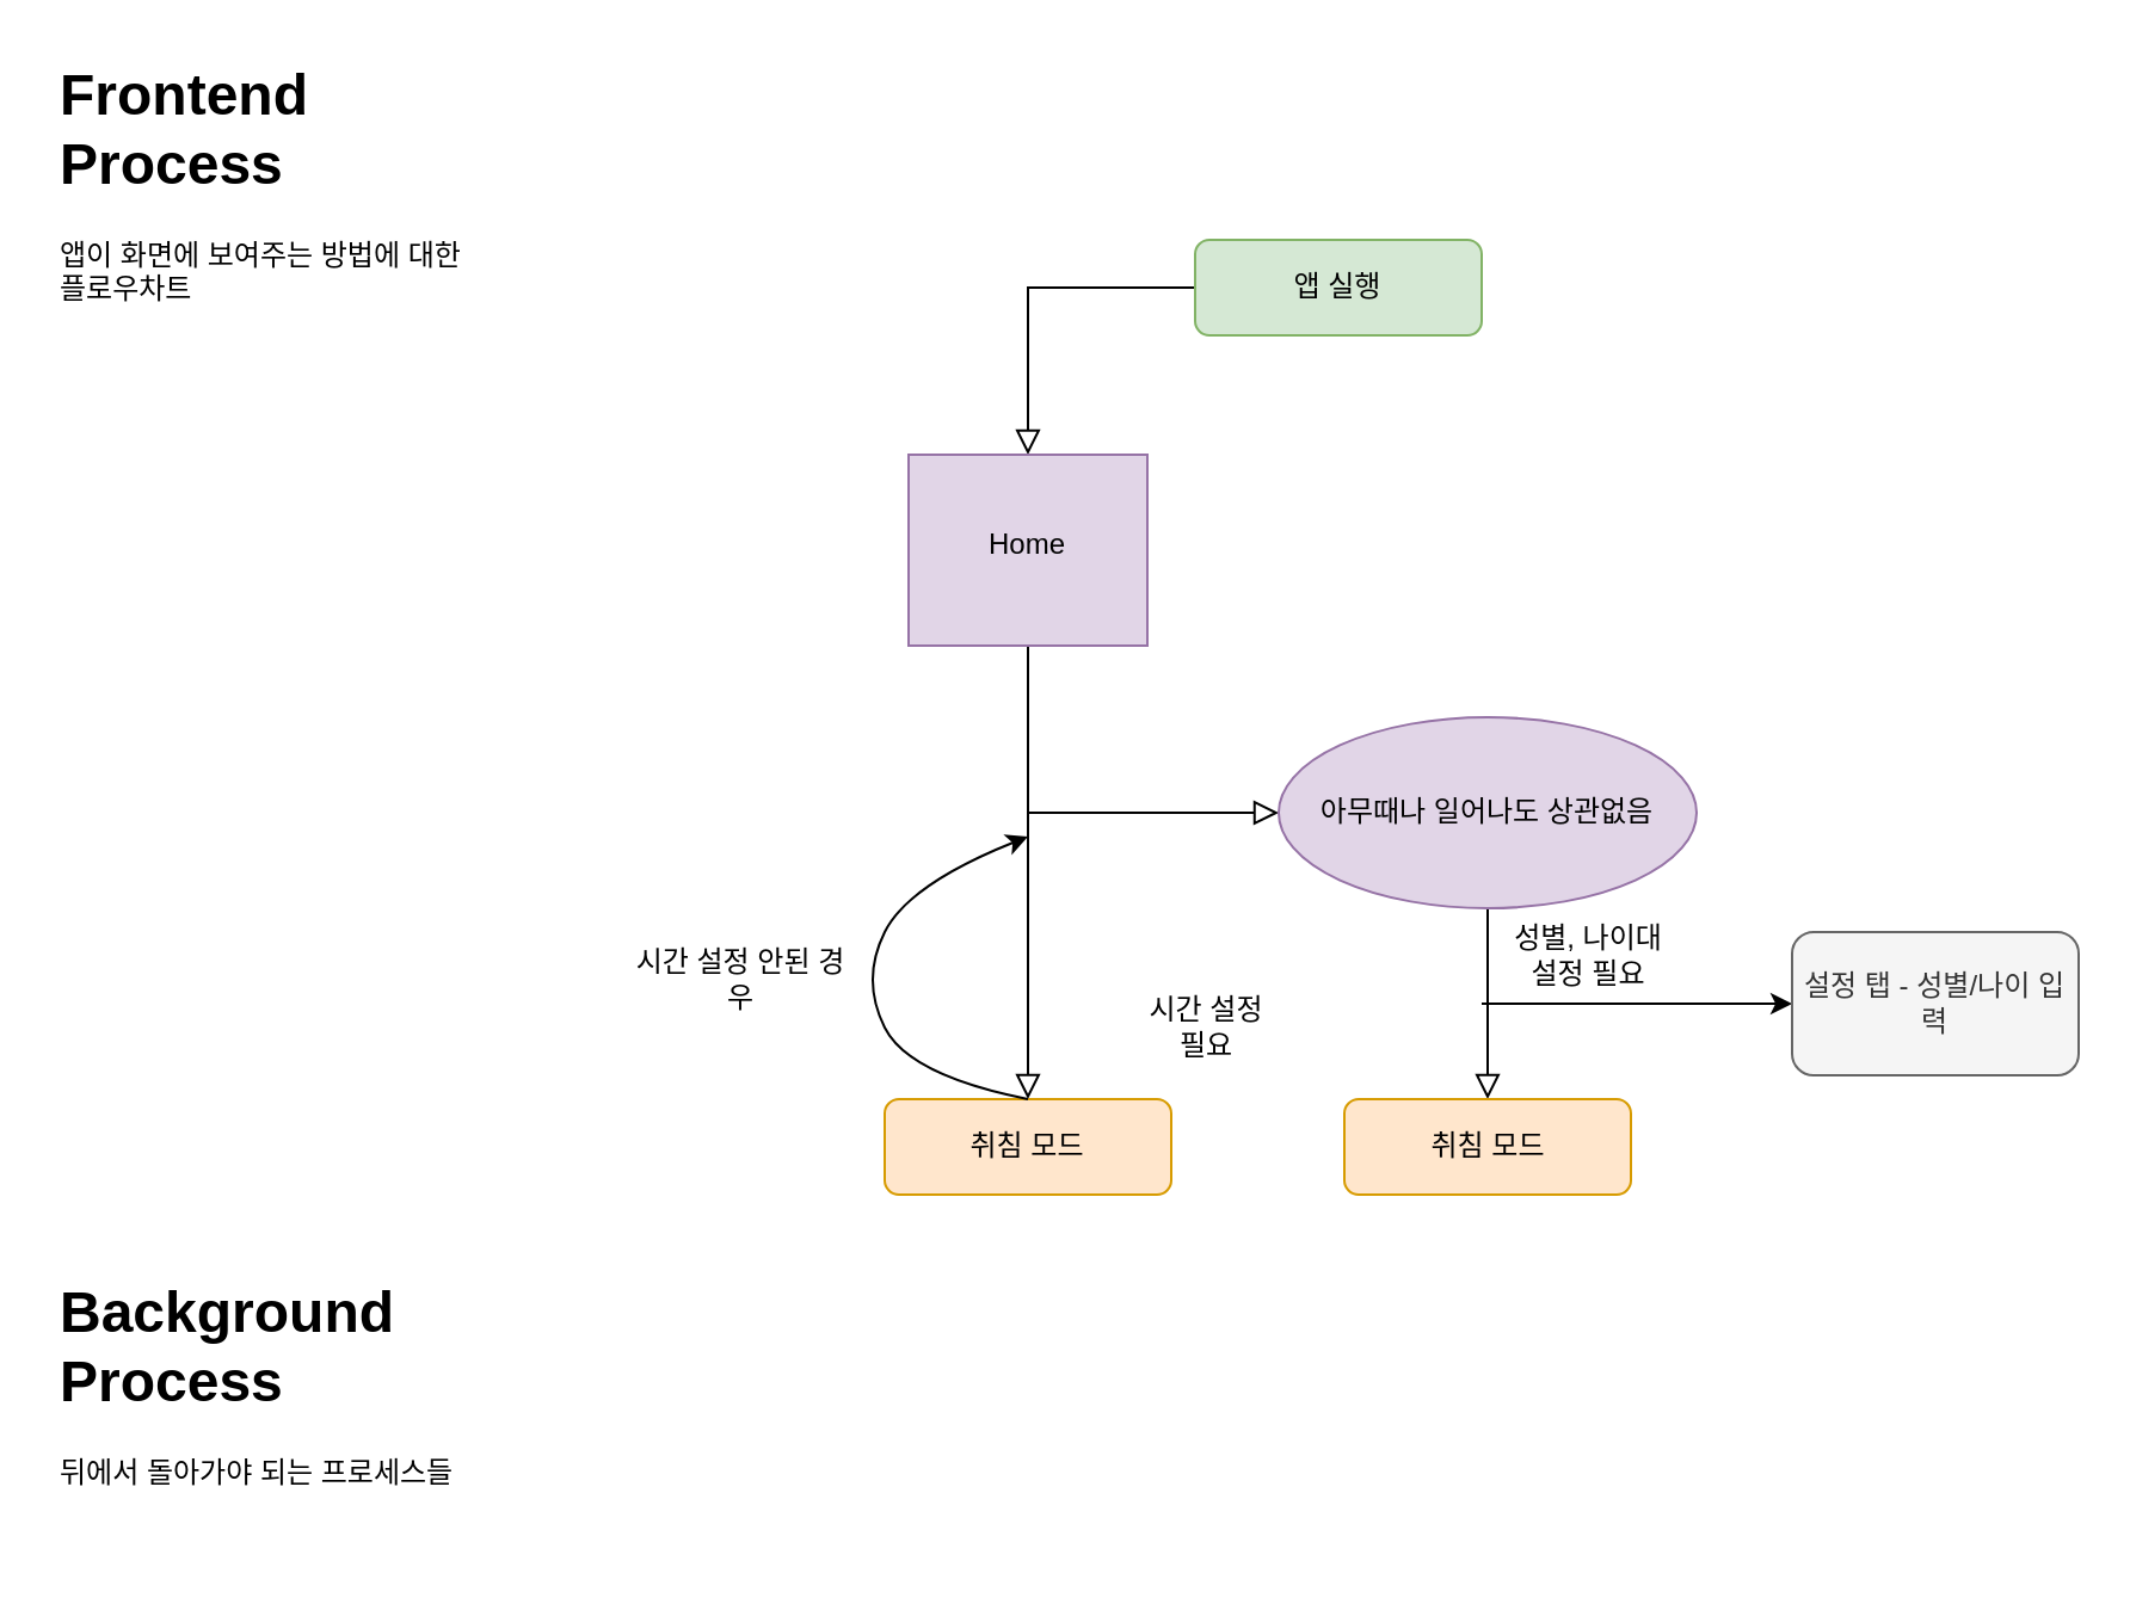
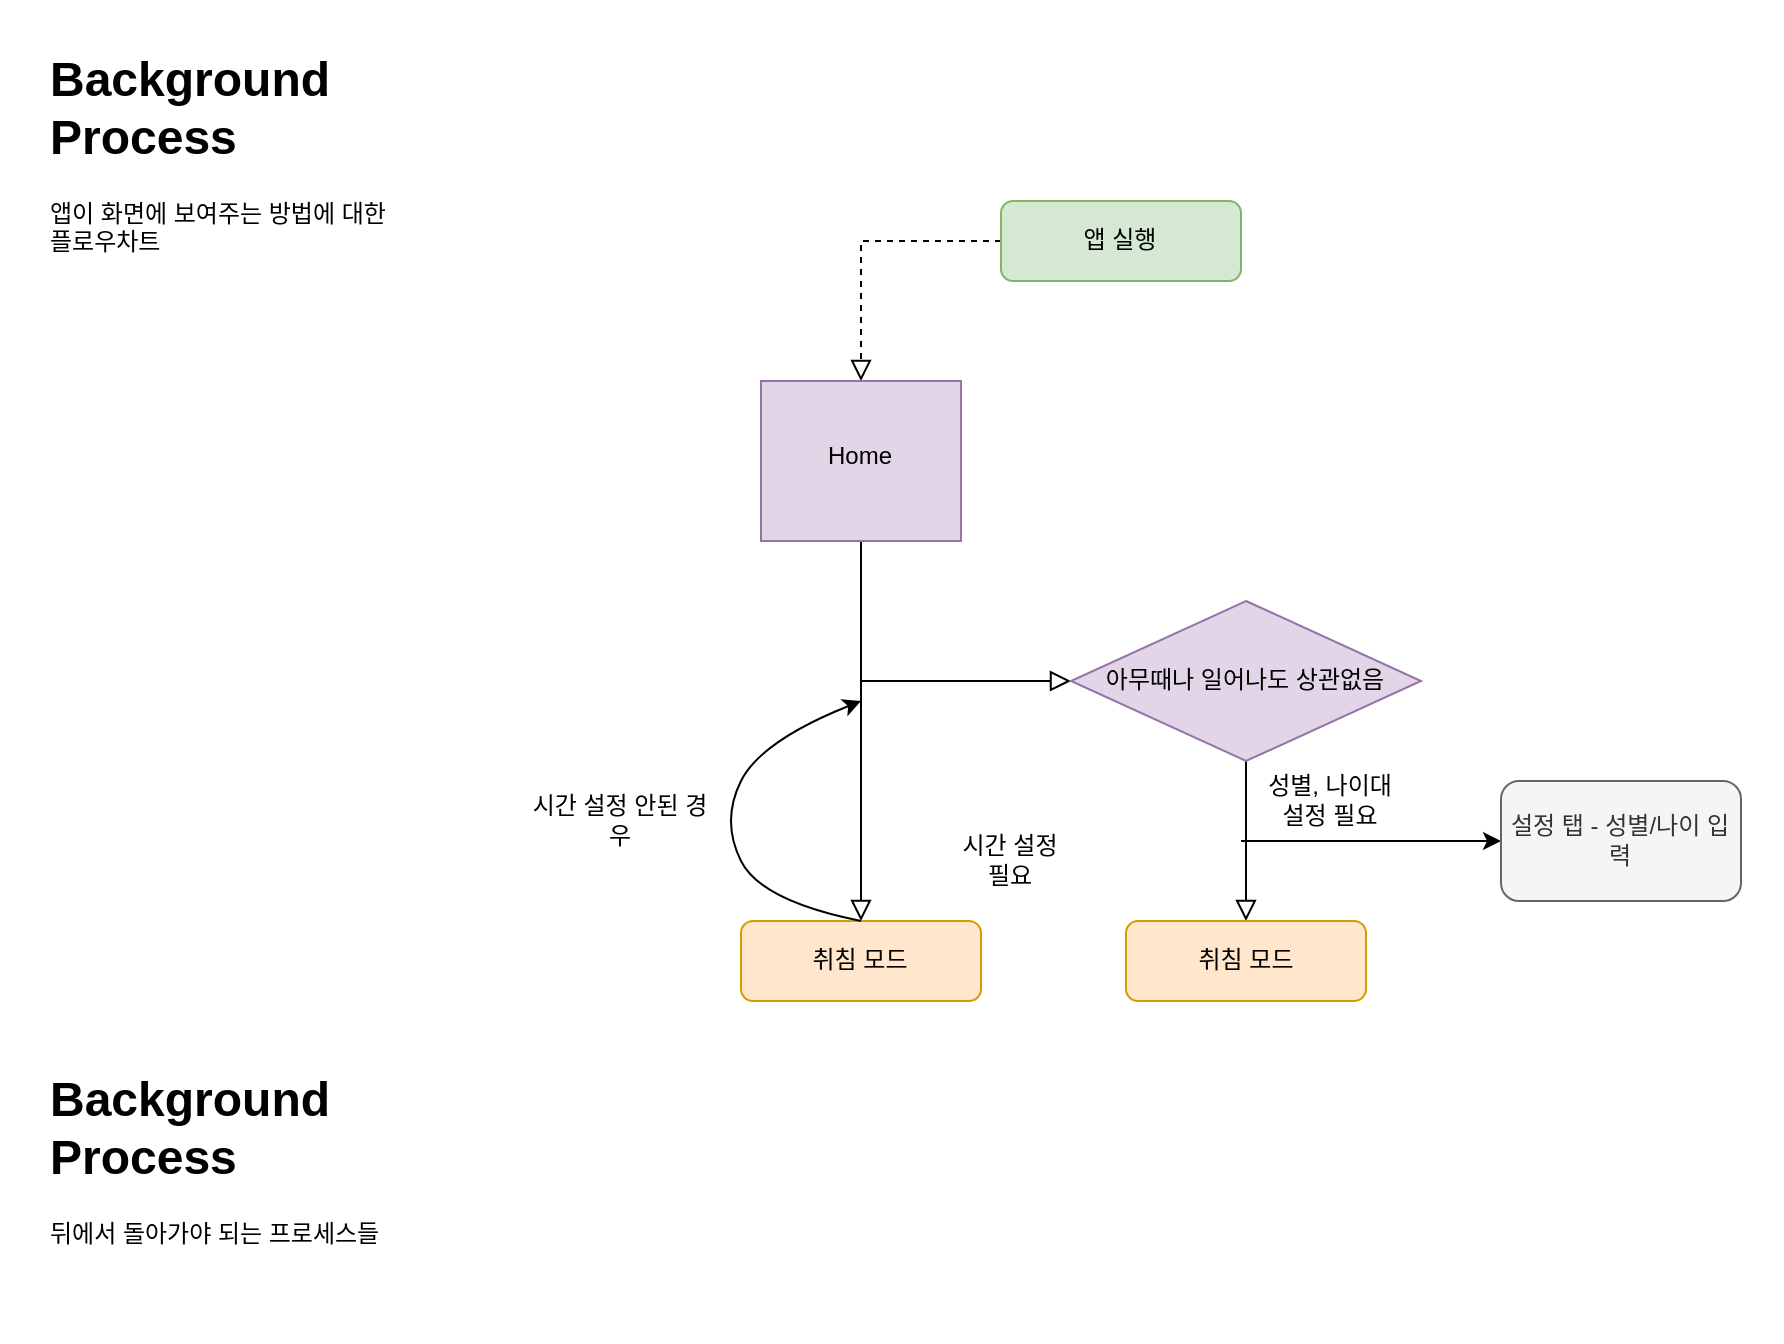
  <mxCell id="0" />
  <mxCell id="1" parent="0" />
- <mxCell id="2" value="" style="rounded=0;html=1;jettySize=auto;orthogonalLoop=1;fontSize=11;endArrow=block;endFill=0;endSize=8;strokeWidth=1;shadow=0;labelBackgroundColor=none;edgeStyle=orthogonalEdgeStyle;" parent="1" source="3" target="5" edge="1"><mxGeometry relative="1" as="geometry" /></mxCell>
+ <mxCell id="2" value="" style="rounded=0;html=1;jettySize=auto;orthogonalLoop=1;fontSize=11;endArrow=block;endFill=0;endSize=8;strokeWidth=1;shadow=0;labelBackgroundColor=none;edgeStyle=orthogonalEdgeStyle;dashed=1;" parent="1" source="3" target="5" edge="1"><mxGeometry relative="1" as="geometry" /></mxCell>
  <mxCell id="3" value="앱 실행" style="rounded=1;whiteSpace=wrap;html=1;fontSize=12;glass=0;strokeWidth=1;shadow=0;fillColor=#d5e8d4;strokeColor=#82b366;" parent="1" vertex="1"><mxGeometry x="500" y="100" width="120" height="40" as="geometry" /></mxCell>
  <mxCell id="4" value="" style="rounded=0;html=1;jettySize=auto;orthogonalLoop=1;fontSize=11;endArrow=block;endFill=0;endSize=8;strokeWidth=1;shadow=0;labelBackgroundColor=none;edgeStyle=orthogonalEdgeStyle;entryX=0.5;entryY=0;entryDx=0;entryDy=0;" parent="1" source="5" target="7" edge="1"><mxGeometry y="20" relative="1" as="geometry"><mxPoint as="offset" /><mxPoint x="430" y="310" as="targetPoint" /></mxGeometry></mxCell>
  <mxCell id="5" value="Home" style="whiteSpace=wrap;html=1;shadow=0;fontFamily=Helvetica;fontSize=12;align=center;strokeWidth=1;spacing=6;spacingTop=-4;fillColor=#e1d5e7;strokeColor=#9673a6;rounded=0;" parent="1" vertex="1"><mxGeometry x="380" y="190" width="100" height="80" as="geometry" /></mxCell>
  <mxCell id="6" value="" style="edgeStyle=orthogonalEdgeStyle;rounded=0;html=1;jettySize=auto;orthogonalLoop=1;fontSize=11;endArrow=block;endFill=0;endSize=8;strokeWidth=1;shadow=0;labelBackgroundColor=none;exitX=0.5;exitY=1;exitDx=0;exitDy=0;entryX=0.5;entryY=0;entryDx=0;entryDy=0;" parent="1" source="14" target="8" edge="1"><mxGeometry y="10" relative="1" as="geometry"><mxPoint as="offset" /><mxPoint x="590.207" y="370" as="sourcePoint" /><mxPoint x="590" y="450" as="targetPoint" /><Array as="points" /></mxGeometry></mxCell>
  <mxCell id="7" value="취침 모드" style="rounded=1;whiteSpace=wrap;html=1;fontSize=12;glass=0;strokeWidth=1;shadow=0;fillColor=#ffe6cc;strokeColor=#d79b00;" parent="1" vertex="1"><mxGeometry x="370" y="460" width="120" height="40" as="geometry" /></mxCell>
  <mxCell id="8" value="취침 모드" style="rounded=1;whiteSpace=wrap;html=1;fontSize=12;glass=0;strokeWidth=1;shadow=0;fillColor=#ffe6cc;strokeColor=#d79b00;" parent="1" vertex="1"><mxGeometry x="562.5" y="460" width="120" height="40" as="geometry" /></mxCell>
  <mxCell id="9" value="" style="edgeStyle=orthogonalEdgeStyle;rounded=0;html=1;jettySize=auto;orthogonalLoop=1;fontSize=11;endArrow=block;endFill=0;endSize=8;strokeWidth=1;shadow=0;labelBackgroundColor=none;entryX=0;entryY=0.5;entryDx=0;entryDy=0;" edge="1" parent="1" target="14"><mxGeometry y="10" relative="1" as="geometry"><mxPoint as="offset" /><mxPoint x="430" y="340" as="sourcePoint" /><mxPoint x="520" y="350" as="targetPoint" /><Array as="points"><mxPoint x="520" y="340" /><mxPoint x="520" y="340" /></Array></mxGeometry></mxCell>
  <mxCell id="10" value="시간 설정 필요&lt;br&gt;" style="text;html=1;strokeColor=none;fillColor=none;align=center;verticalAlign=middle;whiteSpace=wrap;rounded=0;" vertex="1" parent="1"><mxGeometry x="475" y="420" width="60" height="20" as="geometry" /></mxCell>
  <mxCell id="11" value="성별, 나이대 설정 필요" style="text;html=1;strokeColor=none;fillColor=none;align=center;verticalAlign=middle;whiteSpace=wrap;rounded=0;" vertex="1" parent="1"><mxGeometry x="630" y="390" width="70" height="20" as="geometry" /></mxCell>
  <mxCell id="12" value="" style="curved=1;endArrow=classic;html=1;exitX=0.5;exitY=0;exitDx=0;exitDy=0;" edge="1" parent="1" source="7"><mxGeometry width="50" height="50" relative="1" as="geometry"><mxPoint x="370" y="570" as="sourcePoint" /><mxPoint x="430" y="350" as="targetPoint" /><Array as="points"><mxPoint x="380" y="450" /><mxPoint x="360" y="410" /><mxPoint x="380" y="370" /></Array></mxGeometry></mxCell>
  <mxCell id="13" value="시간 설정 안된 경우&lt;br&gt;" style="text;html=1;strokeColor=none;fillColor=none;align=center;verticalAlign=middle;whiteSpace=wrap;rounded=0;" vertex="1" parent="1"><mxGeometry x="260" y="400" width="100" height="20" as="geometry" /></mxCell>
- <mxCell id="14" value="&lt;span style=&quot;white-space: normal&quot;&gt;아무때나 일어나도 상관없음&lt;/span&gt;" style="ellipse;whiteSpace=wrap;html=1;fillColor=#e1d5e7;strokeColor=#9673a6;" vertex="1" parent="1"><mxGeometry x="535" y="300" width="175" height="80" as="geometry" /></mxCell>
+ <mxCell id="14" value="&lt;span style=&quot;white-space: normal&quot;&gt;아무때나 일어나도 상관없음&lt;/span&gt;" style="rhombus;whiteSpace=wrap;html=1;fillColor=#e1d5e7;strokeColor=#9673a6;" vertex="1" parent="1"><mxGeometry x="535" y="300" width="175" height="80" as="geometry" /></mxCell>
  <mxCell id="15" value="" style="endArrow=classic;html=1;" edge="1" parent="1"><mxGeometry width="50" height="50" relative="1" as="geometry"><mxPoint x="620" y="420" as="sourcePoint" /><mxPoint x="750" y="420" as="targetPoint" /></mxGeometry></mxCell>
  <mxCell id="16" value="설정 탭 - 성별/나이 입력" style="rounded=1;whiteSpace=wrap;html=1;fillColor=#f5f5f5;strokeColor=#666666;fontColor=#333333;" vertex="1" parent="1"><mxGeometry x="750" y="390" width="120" height="60" as="geometry" /></mxCell>
  <mxCell id="17" value="&lt;h1&gt;Background Process&lt;/h1&gt;&lt;p&gt;뒤에서 돌아가야 되는 프로세스들&lt;/p&gt;" style="text;html=1;strokeColor=none;fillColor=none;spacing=5;spacingTop=-20;whiteSpace=wrap;overflow=hidden;rounded=0;" vertex="1" parent="1"><mxGeometry x="20" y="530" width="190" height="120" as="geometry" /></mxCell>
- <mxCell id="18" value="&lt;h1&gt;Frontend Process&lt;/h1&gt;&lt;p&gt;앱이 화면에 보여주는 방법에 대한 플로우차트&lt;/p&gt;" style="text;html=1;strokeColor=none;fillColor=none;spacing=5;spacingTop=-20;whiteSpace=wrap;overflow=hidden;rounded=0;" vertex="1" parent="1"><mxGeometry x="20" width="190" height="120" as="geometry" y="20" /></mxCell>
+ <mxCell id="18" value="&lt;h1&gt;Background Process&lt;/h1&gt;&lt;p&gt;앱이 화면에 보여주는 방법에 대한 플로우차트&lt;/p&gt;" style="text;html=1;strokeColor=none;fillColor=none;spacing=5;spacingTop=-20;whiteSpace=wrap;overflow=hidden;rounded=0;" vertex="1" parent="1"><mxGeometry x="20" width="190" height="120" as="geometry" y="20" /></mxCell>
